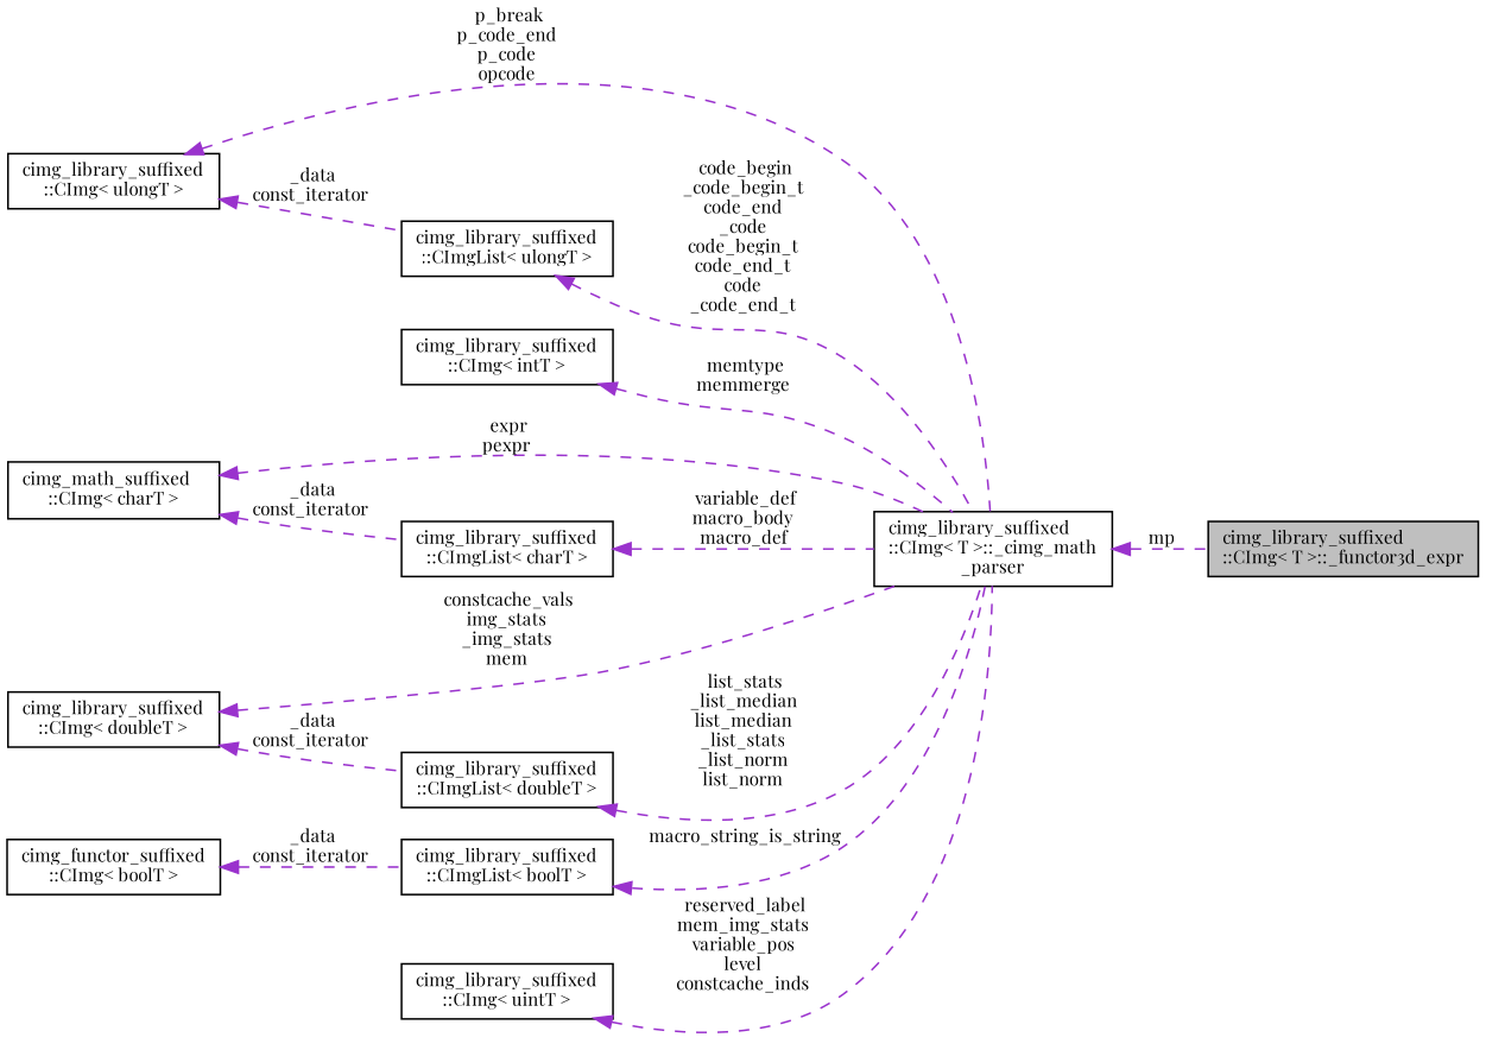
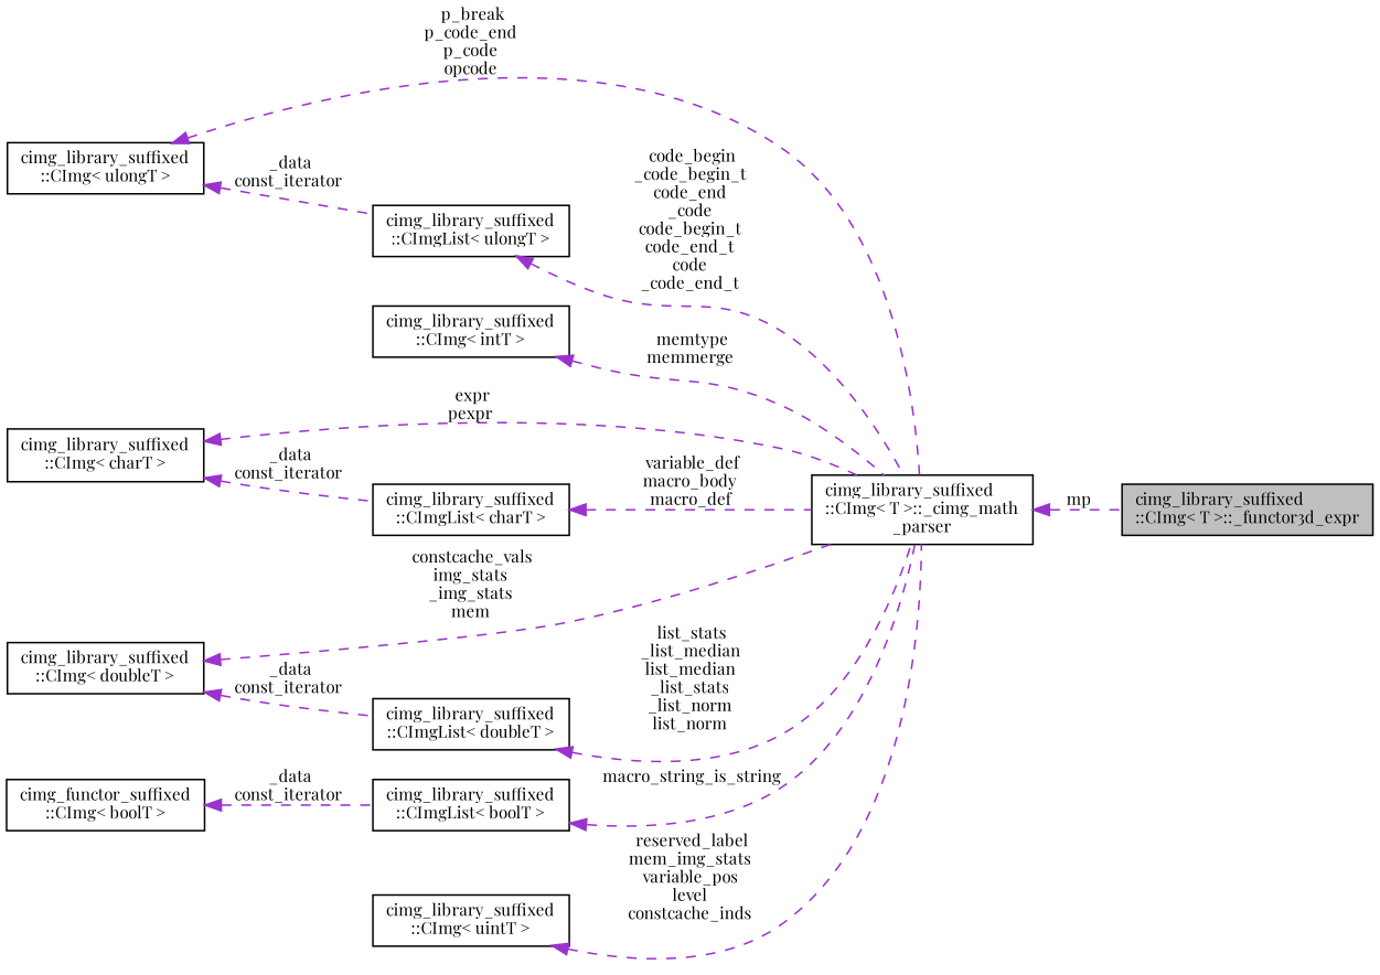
  digraph {
    fontname="Playfair Display"
    rankdir=LR
    node [color=black fillcolor=white fontname="Playfair Display" fontsize=10 shape=record style=filled]
    edge [color=darkorchid3 dir=back fontname="Playfair Display" fontsize=10 labelfontname=Helvetica labelfontsize=10 style=dashed]
    n1 [fillcolor=grey75 fontcolor=black height=0.2 label="cimg_library_suffixed\l::CImg\< T \>::_functor3d_expr" width=0.4]
    n2 [height=0.2 label="cimg_library_suffixed\l::CImg\< T \>::_cimg_math\l_parser" width=0.4]
    n3 [height=0.2 label="cimg_library_suffixed\l::CImgList\< ulongT \>" width=0.4]
    n4 [height=0.2 label="cimg_library_suffixed\l::CImg\< ulongT \>" width=0.4]
    n5 [height=0.2 label="cimg_library_suffixed\l::CImg\< intT \>" width=0.4]
-   n6 [height=0.2 label="cimg_math_suffixed\l::CImg\< charT \>" width=0.4]
+   n6 [height=0.2 label="cimg_library_suffixed\l::CImg\< charT \>" width=0.4]
    n7 [height=0.2 label="cimg_library_suffixed\l::CImgList\< charT \>" width=0.4]
    n8 [height=0.2 label="cimg_library_suffixed\l::CImg\< doubleT \>" width=0.4]
    n9 [height=0.2 label="cimg_library_suffixed\l::CImgList\< doubleT \>" width=0.4]
    n10 [height=0.2 label="cimg_library_suffixed\l::CImgList\< boolT \>" width=0.4]
    n11 [height=0.2 label="cimg_functor_suffixed\l::CImg\< boolT \>" width=0.4]
    n12 [height=0.2 label="cimg_library_suffixed\l::CImg\< uintT \>" width=0.4]
    n2 -> n1 [label=" mp"]
    n3 -> n2 [label=" code_begin\n_code_begin_t\ncode_end\n_code\ncode_begin_t\ncode_end_t\ncode\n_code_end_t"]
    n4 -> n2 [label=" p_break\np_code_end\np_code\nopcode"]
    n4 -> n3 [label=" _data\nconst_iterator"]
    n5 -> n2 [label=" memtype\nmemmerge"]
    n6 -> n2 [label=" expr\npexpr"]
    n6 -> n7 [label=" _data\nconst_iterator"]
    n7 -> n2 [label=" variable_def\nmacro_body\nmacro_def"]
    n8 -> n2 [label=" constcache_vals\nimg_stats\n_img_stats\nmem"]
    n8 -> n9 [label=" _data\nconst_iterator"]
    n9 -> n2 [label=" list_stats\n_list_median\nlist_median\n_list_stats\n_list_norm\nlist_norm"]
    n10 -> n2 [label=" macro_string_is_string"]
    n11 -> n10 [label=" _data\nconst_iterator"]
    n12 -> n2 [label=" reserved_label\nmem_img_stats\nvariable_pos\nlevel\nconstcache_inds"]
  }
